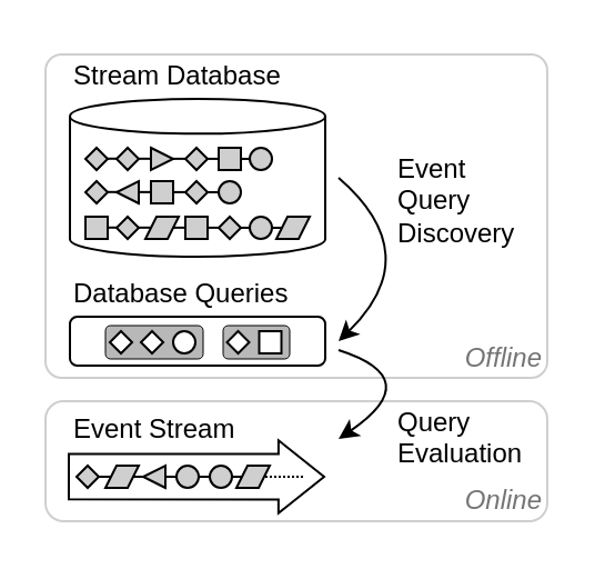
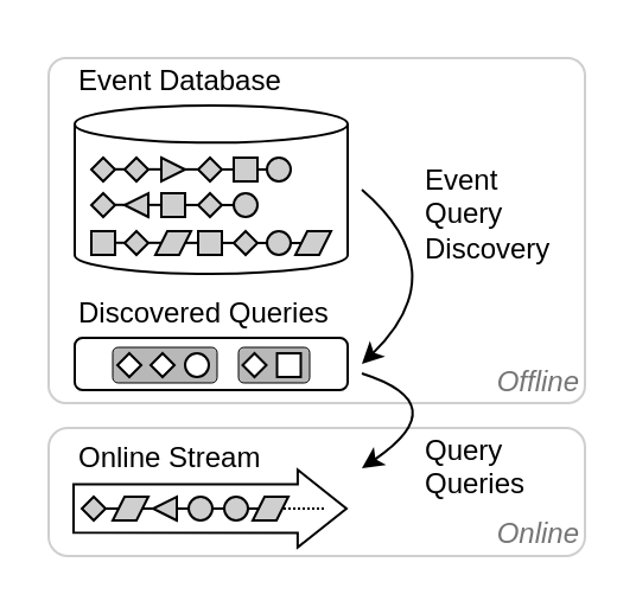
  <mxCell id="0" />
  <mxCell id="1" parent="0" />
  <mxCell id="2" value="&lt;font color=&quot;#757575&quot;&gt;Online&lt;/font&gt;" style="rounded=1;whiteSpace=wrap;html=1;strokeColor=#CFCFCF;fillColor=#ffffff;fontColor=#FFFFFF;align=right;verticalAlign=bottom;fontStyle=2;strokeWidth=1;" parent="1" vertex="1"><mxGeometry x="20" y="180" width="226" height="54" as="geometry" /></mxCell>
  <mxCell id="3" value="&lt;font color=&quot;#757575&quot;&gt;Offline&lt;/font&gt;" style="rounded=1;whiteSpace=wrap;html=1;strokeColor=#CFCFCF;fillColor=#ffffff;fontColor=#FFFFFF;align=right;verticalAlign=bottom;fontStyle=2;strokeWidth=1;arcSize=5;" parent="1" vertex="1"><mxGeometry x="20" y="24" width="226" height="145.5" as="geometry" /></mxCell>
  <mxCell id="4" value="" style="shape=cylinder3;whiteSpace=wrap;html=1;boundedLbl=1;backgroundOutline=1;size=7.833;" parent="1" vertex="1"><mxGeometry x="31" y="44" width="115" height="71" as="geometry" /></mxCell>
- <mxCell id="5" value="Stream Database" style="text;html=1;strokeColor=none;fillColor=none;align=left;verticalAlign=middle;whiteSpace=wrap;rounded=0;" parent="1" vertex="1"><mxGeometry x="31" y="20" width="115" height="28" as="geometry" /></mxCell>
+ <mxCell id="5" value="Event Database" style="text;html=1;strokeColor=none;fillColor=none;align=left;verticalAlign=middle;whiteSpace=wrap;rounded=0;" parent="1" vertex="1"><mxGeometry x="31" y="20" width="115" height="28" as="geometry" /></mxCell>
  <mxCell id="6" value="" style="rounded=1;whiteSpace=wrap;html=1;" parent="1" vertex="1"><mxGeometry x="31" y="142" width="115" height="22" as="geometry" /></mxCell>
  <mxCell id="7" value="&lt;span style=&quot;font-family: Helvetica; font-size: 12px; font-style: normal; font-variant-ligatures: normal; font-variant-caps: normal; font-weight: 400; letter-spacing: normal; orphans: 2; text-align: center; text-indent: 0px; text-transform: none; widows: 2; word-spacing: 0px; -webkit-text-stroke-width: 0px; text-decoration-thickness: initial; text-decoration-style: initial; text-decoration-color: initial; float: none; display: inline !important;&quot;&gt;Event &lt;br&gt;Query &lt;br&gt;Discovery&amp;nbsp;&lt;/span&gt;" style="text;whiteSpace=wrap;html=1;fontColor=default;fillColor=none;labelBackgroundColor=none;" parent="1" vertex="1"><mxGeometry x="177" y="62" width="60" height="60" as="geometry" /></mxCell>
  <mxCell id="8" value="" style="group" parent="1" vertex="1" connectable="0"><mxGeometry x="38" y="66" width="101" height="41" as="geometry" /></mxCell>
  <mxCell id="9" value="" style="endArrow=none;html=1;rounded=0;sketch=0;strokeWidth=1;fontColor=#FFFFFF;strokeColor=default;entryX=1;entryY=0.5;entryDx=0;entryDy=0;" parent="8" target="29" edge="1"><mxGeometry width="50" height="50" relative="1" as="geometry"><mxPoint x="1.137e-13" y="35.93" as="sourcePoint" /><mxPoint x="70.0" y="36" as="targetPoint" /></mxGeometry></mxCell>
  <mxCell id="10" value="" style="endArrow=none;html=1;rounded=0;sketch=0;strokeWidth=1;fontColor=#FFFFFF;strokeColor=default;entryX=1;entryY=0.5;entryDx=0;entryDy=0;" parent="8" target="18" edge="1"><mxGeometry width="50" height="50" relative="1" as="geometry"><mxPoint y="4.93" as="sourcePoint" /><mxPoint x="120" y="4.93" as="targetPoint" /></mxGeometry></mxCell>
  <mxCell id="11" value="" style="endArrow=none;html=1;rounded=0;sketch=0;strokeWidth=1;fontColor=#FFFFFF;strokeColor=default;entryX=1;entryY=0.5;entryDx=0;entryDy=0;" parent="8" target="23" edge="1"><mxGeometry width="50" height="50" relative="1" as="geometry"><mxPoint y="19.93" as="sourcePoint" /><mxPoint x="120.0" y="19.93" as="targetPoint" /></mxGeometry></mxCell>
  <mxCell id="12" value="" style="rhombus;whiteSpace=wrap;html=1;fontColor=#FFFFFF;fillColor=#CFCFCF;" parent="8" vertex="1"><mxGeometry width="10" height="10" as="geometry" /></mxCell>
  <mxCell id="13" value="" style="ellipse;whiteSpace=wrap;html=1;aspect=fixed;fontColor=#FFFFFF;fillColor=#CFCFCF;" parent="8" vertex="1"><mxGeometry x="74" y="31" width="10" height="10" as="geometry" /></mxCell>
  <mxCell id="14" value="" style="whiteSpace=wrap;html=1;aspect=fixed;fontColor=#FFFFFF;fillColor=#CFCFCF;" parent="8" vertex="1"><mxGeometry y="31" width="10" height="10" as="geometry" /></mxCell>
  <mxCell id="15" value="" style="rhombus;whiteSpace=wrap;html=1;fontColor=#FFFFFF;fillColor=#CFCFCF;" parent="8" vertex="1"><mxGeometry x="14" width="10" height="10" as="geometry" /></mxCell>
  <mxCell id="16" value="" style="rhombus;whiteSpace=wrap;html=1;fontColor=#FFFFFF;fillColor=#CFCFCF;" parent="8" vertex="1"><mxGeometry x="45" width="10" height="10" as="geometry" /></mxCell>
  <mxCell id="17" value="" style="triangle;whiteSpace=wrap;html=1;fontColor=#FFFFFF;fillColor=#CFCFCF;" parent="8" vertex="1"><mxGeometry x="29.5" width="10" height="10" as="geometry" /></mxCell>
  <mxCell id="18" value="" style="ellipse;whiteSpace=wrap;html=1;aspect=fixed;fontColor=#FFFFFF;fillColor=#CFCFCF;" parent="8" vertex="1"><mxGeometry x="74" width="10" height="10" as="geometry" /></mxCell>
  <mxCell id="19" value="" style="triangle;whiteSpace=wrap;html=1;fontColor=#FFFFFF;fillColor=#CFCFCF;rotation=-180;" parent="8" vertex="1"><mxGeometry x="14" y="15" width="10" height="10" as="geometry" /></mxCell>
  <mxCell id="20" value="" style="rhombus;whiteSpace=wrap;html=1;fontColor=#FFFFFF;fillColor=#CFCFCF;" parent="8" vertex="1"><mxGeometry x="45" y="15" width="10" height="10" as="geometry" /></mxCell>
  <mxCell id="21" value="" style="whiteSpace=wrap;html=1;aspect=fixed;fontColor=#FFFFFF;fillColor=#CFCFCF;" parent="8" vertex="1"><mxGeometry x="29.5" y="15" width="10" height="10" as="geometry" /></mxCell>
  <mxCell id="22" value="" style="shape=parallelogram;perimeter=parallelogramPerimeter;whiteSpace=wrap;html=1;fixedSize=1;fontColor=#FFFFFF;fillColor=#CFCFCF;size=5;" parent="8" vertex="1"><mxGeometry x="27" y="31" width="15" height="10" as="geometry" /></mxCell>
  <mxCell id="23" value="" style="ellipse;whiteSpace=wrap;html=1;aspect=fixed;fontColor=#FFFFFF;fillColor=#CFCFCF;" parent="8" vertex="1"><mxGeometry x="60" y="15" width="10" height="10" as="geometry" /></mxCell>
  <mxCell id="24" value="" style="whiteSpace=wrap;html=1;aspect=fixed;fontColor=#FFFFFF;fillColor=#CFCFCF;" parent="8" vertex="1"><mxGeometry x="60" width="10" height="10" as="geometry" /></mxCell>
  <mxCell id="25" value="" style="whiteSpace=wrap;html=1;aspect=fixed;fontColor=#FFFFFF;fillColor=#CFCFCF;" parent="8" vertex="1"><mxGeometry x="45" y="31" width="10" height="10" as="geometry" /></mxCell>
  <mxCell id="26" value="" style="rhombus;whiteSpace=wrap;html=1;fontColor=#FFFFFF;fillColor=#CFCFCF;" parent="8" vertex="1"><mxGeometry y="15" width="10" height="10" as="geometry" /></mxCell>
  <mxCell id="27" value="" style="rhombus;whiteSpace=wrap;html=1;fontColor=#FFFFFF;fillColor=#CFCFCF;" parent="8" vertex="1"><mxGeometry x="60" y="31" width="10" height="10" as="geometry" /></mxCell>
  <mxCell id="28" value="" style="rhombus;whiteSpace=wrap;html=1;fontColor=#FFFFFF;fillColor=#CFCFCF;" parent="8" vertex="1"><mxGeometry x="14" y="31" width="10" height="10" as="geometry" /></mxCell>
  <mxCell id="29" value="" style="shape=parallelogram;perimeter=parallelogramPerimeter;whiteSpace=wrap;html=1;fixedSize=1;fontColor=#FFFFFF;fillColor=#CFCFCF;size=5;" parent="8" vertex="1"><mxGeometry x="86" y="31" width="15" height="10" as="geometry" /></mxCell>
  <mxCell id="30" value="" style="group" parent="1" vertex="1" connectable="0"><mxGeometry x="47" y="146" width="83" height="15" as="geometry" /></mxCell>
  <mxCell id="31" value="" style="rounded=1;whiteSpace=wrap;html=1;strokeWidth=0.5;fillColor=#B8B8B8;" parent="30" vertex="1"><mxGeometry width="44" height="15" as="geometry" /></mxCell>
  <mxCell id="32" value="" style="rhombus;whiteSpace=wrap;html=1;fontColor=#FFFFFF;fillColor=#FFFFFF;" parent="30" vertex="1"><mxGeometry x="2" y="2.5" width="10" height="10" as="geometry" /></mxCell>
  <mxCell id="33" value="" style="rhombus;whiteSpace=wrap;html=1;fontColor=#FFFFFF;fillColor=#FFFFFF;" parent="30" vertex="1"><mxGeometry x="16" y="2.5" width="10" height="10" as="geometry" /></mxCell>
  <mxCell id="34" value="" style="ellipse;whiteSpace=wrap;html=1;aspect=fixed;fontColor=#FFFFFF;fillColor=#FFFFFF;" parent="30" vertex="1"><mxGeometry x="30.5" y="2.5" width="10" height="10" as="geometry" /></mxCell>
  <mxCell id="35" value="" style="rounded=1;whiteSpace=wrap;html=1;strokeWidth=0.5;fillColor=#B8B8B8;" parent="30" vertex="1"><mxGeometry x="53" width="30" height="15" as="geometry" /></mxCell>
  <mxCell id="36" value="" style="whiteSpace=wrap;html=1;aspect=fixed;fontColor=#FFFFFF;fillColor=#FFFFFF;" parent="30" vertex="1"><mxGeometry x="69.25" y="2.5" width="10" height="10" as="geometry" /></mxCell>
  <mxCell id="37" value="" style="rhombus;whiteSpace=wrap;html=1;fontColor=#FFFFFF;fillColor=#FFFFFF;" parent="30" vertex="1"><mxGeometry x="54.75" y="2.5" width="10" height="10" as="geometry" /></mxCell>
- <mxCell id="38" value="Database Queries&amp;nbsp;" style="text;html=1;strokeColor=none;fillColor=none;align=left;verticalAlign=middle;whiteSpace=wrap;rounded=0;" parent="1" vertex="1"><mxGeometry x="31" y="118" width="115" height="28" as="geometry" /></mxCell>
- <mxCell id="39" value="Event Stream" style="text;html=1;strokeColor=none;fillColor=none;align=left;verticalAlign=middle;whiteSpace=wrap;rounded=0;" parent="1" vertex="1"><mxGeometry x="31" y="179" width="115" height="28" as="geometry" /></mxCell>
+ <mxCell id="38" value="Discovered Queries&amp;nbsp;" style="text;html=1;strokeColor=none;fillColor=none;align=left;verticalAlign=middle;whiteSpace=wrap;rounded=0;" parent="1" vertex="1"><mxGeometry x="31" y="118" width="115" height="28" as="geometry" /></mxCell>
+ <mxCell id="39" value="Online Stream" style="text;html=1;strokeColor=none;fillColor=none;align=left;verticalAlign=middle;whiteSpace=wrap;rounded=0;" parent="1" vertex="1"><mxGeometry x="31" y="179" width="115" height="28" as="geometry" /></mxCell>
  <mxCell id="40" value="" style="group" parent="1" vertex="1" connectable="0"><mxGeometry x="30" y="209" width="116" height="10" as="geometry" /></mxCell>
  <mxCell id="41" value="" style="shape=flexArrow;endArrow=classic;html=1;rounded=0;sketch=0;strokeColor=default;strokeWidth=1;fontColor=#757575;width=20.444;endSize=6.52;endWidth=11.284;fillColor=default;" parent="40" edge="1"><mxGeometry width="50" height="50" relative="1" as="geometry"><mxPoint y="4.94" as="sourcePoint" /><mxPoint x="116" y="5" as="targetPoint" /></mxGeometry></mxCell>
  <mxCell id="42" value="" style="endArrow=none;html=1;rounded=0;sketch=0;strokeWidth=1;fontColor=#FFFFFF;strokeColor=default;dashed=1;dashPattern=1 1;" parent="40" edge="1"><mxGeometry width="50" height="50" relative="1" as="geometry"><mxPoint x="106" y="5" as="sourcePoint" /><mxPoint x="86" y="5" as="targetPoint" /></mxGeometry></mxCell>
  <mxCell id="43" value="" style="group" parent="40" vertex="1" connectable="0"><mxGeometry x="4" width="87" height="10" as="geometry" /></mxCell>
  <mxCell id="44" value="" style="endArrow=none;html=1;rounded=0;sketch=0;strokeWidth=1;fontColor=#FFFFFF;strokeColor=default;entryX=1;entryY=0.5;entryDx=0;entryDy=0;exitX=0;exitY=0.5;exitDx=0;exitDy=0;" parent="43" source="47" target="50" edge="1"><mxGeometry width="50" height="50" relative="1" as="geometry"><mxPoint x="-14.0" y="4.93" as="sourcePoint" /><mxPoint x="56.0" y="5" as="targetPoint" /></mxGeometry></mxCell>
  <mxCell id="45" value="" style="ellipse;whiteSpace=wrap;html=1;aspect=fixed;fontColor=#FFFFFF;fillColor=#CFCFCF;" parent="43" vertex="1"><mxGeometry x="60" width="10" height="10" as="geometry" /></mxCell>
  <mxCell id="46" value="" style="shape=parallelogram;perimeter=parallelogramPerimeter;whiteSpace=wrap;html=1;fixedSize=1;fontColor=#FFFFFF;fillColor=#CFCFCF;size=5;" parent="43" vertex="1"><mxGeometry x="13" width="15" height="10" as="geometry" /></mxCell>
  <mxCell id="47" value="" style="rhombus;whiteSpace=wrap;html=1;fontColor=#FFFFFF;fillColor=#CFCFCF;" parent="43" vertex="1"><mxGeometry width="10" height="10" as="geometry" /></mxCell>
  <mxCell id="48" value="" style="triangle;whiteSpace=wrap;html=1;fontColor=#FFFFFF;fillColor=#CFCFCF;rotation=-180;" parent="43" vertex="1"><mxGeometry x="30" width="10" height="10" as="geometry" /></mxCell>
  <mxCell id="49" value="" style="ellipse;whiteSpace=wrap;html=1;aspect=fixed;fontColor=#FFFFFF;fillColor=#CFCFCF;" parent="43" vertex="1"><mxGeometry x="45" width="10" height="10" as="geometry" /></mxCell>
  <mxCell id="50" value="" style="shape=parallelogram;perimeter=parallelogramPerimeter;whiteSpace=wrap;html=1;fixedSize=1;fontColor=#FFFFFF;fillColor=#CFCFCF;size=5;" parent="43" vertex="1"><mxGeometry x="72" width="15" height="10" as="geometry" /></mxCell>
- <mxCell id="51" value="&lt;span style=&quot;color: rgb(0, 0, 0); font-family: Helvetica; font-size: 12px; font-style: normal; font-variant-ligatures: normal; font-variant-caps: normal; font-weight: 400; letter-spacing: normal; orphans: 2; text-align: center; text-indent: 0px; text-transform: none; widows: 2; word-spacing: 0px; -webkit-text-stroke-width: 0px; text-decoration-thickness: initial; text-decoration-style: initial; text-decoration-color: initial; float: none; display: inline !important;&quot;&gt;Query &lt;br&gt;Evaluation&lt;/span&gt;" style="text;whiteSpace=wrap;html=1;fontColor=#757575;labelBackgroundColor=none;" parent="1" vertex="1"><mxGeometry x="177" y="176" width="60" height="34" as="geometry" /></mxCell>
+ <mxCell id="51" value="&lt;span style=&quot;color: rgb(0, 0, 0); font-family: Helvetica; font-size: 12px; font-style: normal; font-variant-ligatures: normal; font-variant-caps: normal; font-weight: 400; letter-spacing: normal; orphans: 2; text-align: center; text-indent: 0px; text-transform: none; widows: 2; word-spacing: 0px; -webkit-text-stroke-width: 0px; text-decoration-thickness: initial; text-decoration-style: initial; text-decoration-color: initial; float: none; display: inline !important;&quot;&gt;Query &lt;br&gt;Queries&lt;/span&gt;" style="text;whiteSpace=wrap;html=1;fontColor=#757575;labelBackgroundColor=none;" parent="1" vertex="1"><mxGeometry x="177" y="176" width="60" height="34" as="geometry" /></mxCell>
  <mxCell id="52" value="" style="curved=1;endArrow=classic;html=1;rounded=0;sketch=0;strokeColor=default;strokeWidth=1;fontColor=default;fillColor=default;entryX=1;entryY=0.5;entryDx=0;entryDy=0;exitX=1;exitY=0.5;exitDx=0;exitDy=0;exitPerimeter=0;" parent="1" edge="1"><mxGeometry width="50" height="50" relative="1" as="geometry"><mxPoint x="152" y="79.5" as="sourcePoint" /><mxPoint x="152" y="153" as="targetPoint" /><Array as="points"><mxPoint x="192" y="114" /></Array></mxGeometry></mxCell>
  <mxCell id="53" value="" style="curved=1;endArrow=classic;html=1;rounded=0;sketch=0;strokeColor=default;strokeWidth=1;fontColor=default;fillColor=default;" parent="1" edge="1"><mxGeometry width="50" height="50" relative="1" as="geometry"><mxPoint x="152" y="157" as="sourcePoint" /><mxPoint x="152" y="197" as="targetPoint" /><Array as="points"><mxPoint x="192" y="169.75" /></Array></mxGeometry></mxCell>
